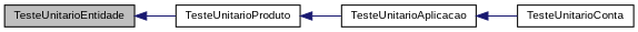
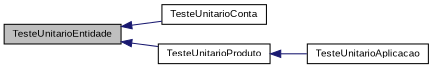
  digraph {
    fontname="Liberation Sans"
    rankdir=LR
    node [color=black fillcolor=white fontname="Liberation Sans" fontsize=10 shape=record style=filled]
    edge [color=midnightblue dir=back fontname="Liberation Sans" fontsize=10 labelfontname=Helvetica labelfontsize=10 style=solid]
    n1 [fillcolor=grey75 fontcolor=black height=0.2 label=TesteUnitarioEntidade width=0.4]
    n2 [height=0.2 label=TesteUnitarioConta width=0.4]
    n3 [height=0.2 label=TesteUnitarioProduto width=0.4]
    n4 [height=0.2 label=TesteUnitarioAplicacao width=0.4]
-   n4 -> n2
+   n1 -> n2
    n1 -> n3
    n3 -> n4
  }
